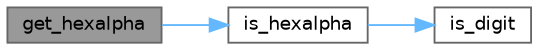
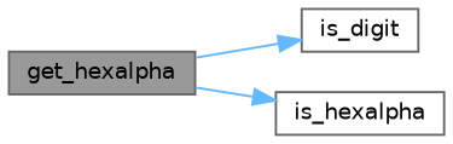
  digraph {
    rankdir=LR
    node [color=grey40 fillcolor=white fontname=Helvetica fontsize=10 shape=box style=filled]
    edge [color=steelblue1 fontname=Helvetica fontsize=10 labelfontname=Helvetica labelfontsize=10 style=solid]
    n1 [color=gray40 fillcolor=grey60 fontcolor=black height=0.2 label=get_hexalpha width=0.4]
    n2 [height=0.2 label=is_digit width=0.4]
    n3 [height=0.2 label=is_hexalpha width=0.4]
-   n3 -> n2
+   n1 -> n2
    n1 -> n3
  }
